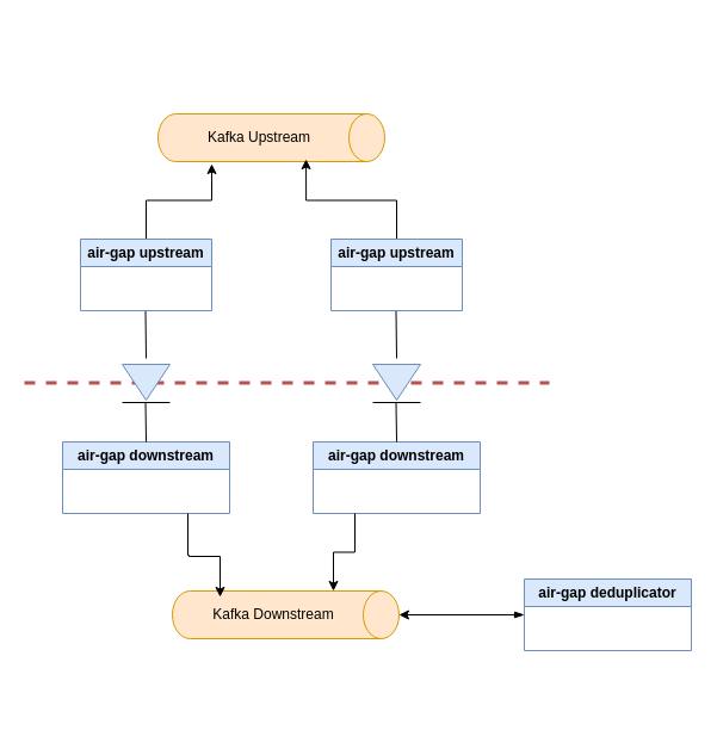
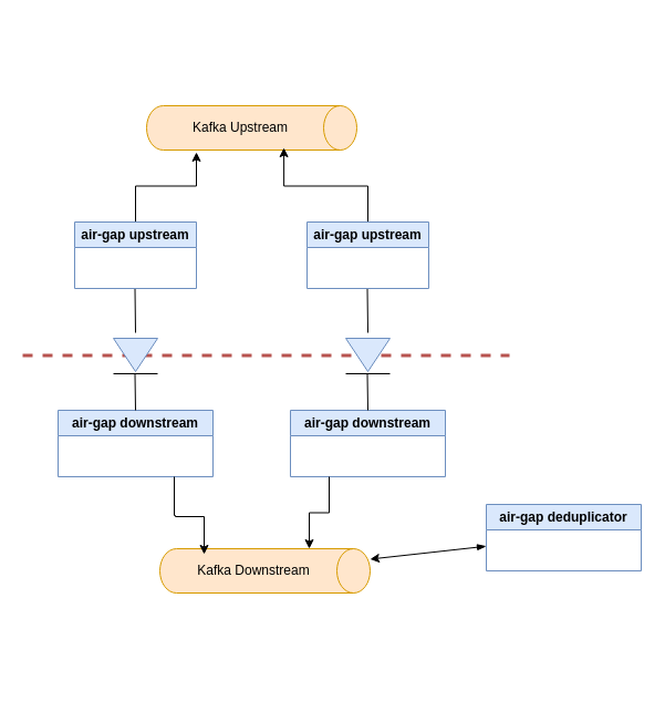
  <mxCell id="0" />
  <mxCell id="1" parent="0" />
  <mxCell id="2" value="" style="endArrow=none;dashed=1;html=1;rounded=0;fillColor=#f8cecc;strokeColor=#b85450;strokeWidth=3;" parent="1" edge="1"><mxGeometry width="50" height="50" relative="1" as="geometry"><mxPoint x="20" y="320.5" as="sourcePoint" /><mxPoint x="460" y="320.5" as="targetPoint" /></mxGeometry></mxCell>
  <mxCell id="3" value="" style="shape=cylinder3;whiteSpace=wrap;html=1;boundedLbl=1;backgroundOutline=1;size=15;rotation=90;fillColor=#ffe6cc;strokeColor=#d79b00;" parent="1" vertex="1"><mxGeometry x="207" y="20" width="40" height="190" as="geometry" /></mxCell>
  <mxCell id="4" value="Kafka Upstream" style="text;html=1;align=center;verticalAlign=middle;whiteSpace=wrap;rounded=0;" parent="1" vertex="1"><mxGeometry x="157" y="100" width="120" height="30" as="geometry" /></mxCell>
  <mxCell id="5" value="" style="shape=cylinder3;whiteSpace=wrap;html=1;boundedLbl=1;backgroundOutline=1;size=15;rotation=90;fillColor=#ffe6cc;strokeColor=#d79b00;" parent="1" vertex="1"><mxGeometry x="219.005" y="420.005" width="40" height="190" as="geometry" /></mxCell>
  <mxCell id="6" value="Kafka Downstream" style="text;html=1;align=center;verticalAlign=middle;whiteSpace=wrap;rounded=0;" parent="1" vertex="1"><mxGeometry x="169.005" y="500.005" width="120" height="30" as="geometry" /></mxCell>
  <mxCell id="7" value="" style="group;" parent="1" vertex="1" connectable="0"><mxGeometry x="102" y="305" width="40" height="32" as="geometry" /></mxCell>
  <mxCell id="8" value="" style="triangle;whiteSpace=wrap;html=1;direction=south;fillColor=#dae8fc;strokeColor=#6c8ebf;" parent="7" vertex="1"><mxGeometry width="40" height="30" as="geometry" /></mxCell>
  <mxCell id="9" value="" style="endArrow=none;html=1;rounded=0;" parent="7" edge="1"><mxGeometry width="50" height="50" relative="1" as="geometry"><mxPoint y="32" as="sourcePoint" /><mxPoint x="40" y="32" as="targetPoint" /></mxGeometry></mxCell>
  <mxCell id="10" value="" style="endArrow=none;html=1;rounded=0;exitX=1;exitY=0.5;exitDx=0;exitDy=0;exitPerimeter=0;" parent="1" edge="1"><mxGeometry width="50" height="50" relative="1" as="geometry"><mxPoint x="121.501" y="259.997" as="sourcePoint" /><mxPoint x="122" y="300" as="targetPoint" /></mxGeometry></mxCell>
  <mxCell id="11" value="" style="edgeStyle=orthogonalEdgeStyle;rounded=0;orthogonalLoop=1;jettySize=auto;html=1;entryX=1.05;entryY=0.763;entryDx=0;entryDy=0;entryPerimeter=0;" parent="1" source="12" target="3" edge="1"><mxGeometry relative="1" as="geometry" /></mxCell>
  <mxCell id="12" value="air-gap upstream" style="swimlane;whiteSpace=wrap;html=1;fillColor=#dae8fc;strokeColor=#6c8ebf;" parent="1" vertex="1"><mxGeometry x="67" y="200" width="110" height="60" as="geometry" /></mxCell>
  <mxCell id="13" value="air-gap downstream" style="swimlane;whiteSpace=wrap;html=1;fillColor=#dae8fc;strokeColor=#6c8ebf;" parent="1" vertex="1"><mxGeometry x="52" y="370" width="140" height="60" as="geometry" /></mxCell>
  <mxCell id="14" value="" style="endArrow=none;html=1;rounded=0;exitX=1;exitY=0.5;exitDx=0;exitDy=0;exitPerimeter=0;" parent="13" edge="1"><mxGeometry width="50" height="50" relative="1" as="geometry"><mxPoint x="69.5" y="-33" as="sourcePoint" /><mxPoint x="70" as="targetPoint" /></mxGeometry></mxCell>
  <mxCell id="15" value="" style="rounded=0;orthogonalLoop=1;jettySize=auto;html=1;startArrow=blockThin;startFill=1;" parent="1" source="16" target="5" edge="1"><mxGeometry relative="1" as="geometry" /></mxCell>
- <mxCell id="16" value="air-gap deduplicator" style="swimlane;whiteSpace=wrap;html=1;fillColor=#dae8fc;strokeColor=#6c8ebf;" parent="1" vertex="1"><mxGeometry x="439" y="485" width="140" height="60" as="geometry" /></mxCell>
+ <mxCell id="16" value="air-gap deduplicator" style="swimlane;whiteSpace=wrap;html=1;fillColor=#dae8fc;strokeColor=#6c8ebf;" parent="1" vertex="1"><mxGeometry x="439" y="455" width="140" height="60" as="geometry" /></mxCell>
  <mxCell id="17" value="" style="group;" vertex="1" connectable="0" parent="1"><mxGeometry x="312" y="305" width="40" height="32" as="geometry" /></mxCell>
  <mxCell id="18" value="" style="triangle;whiteSpace=wrap;html=1;direction=south;fillColor=#dae8fc;strokeColor=#6c8ebf;" vertex="1" parent="17"><mxGeometry width="40" height="30" as="geometry" /></mxCell>
  <mxCell id="19" value="" style="endArrow=none;html=1;rounded=0;" edge="1" parent="17"><mxGeometry width="50" height="50" relative="1" as="geometry"><mxPoint y="32" as="sourcePoint" /><mxPoint x="40" y="32" as="targetPoint" /></mxGeometry></mxCell>
  <mxCell id="20" value="" style="endArrow=none;html=1;rounded=0;exitX=1;exitY=0.5;exitDx=0;exitDy=0;exitPerimeter=0;" edge="1" parent="1"><mxGeometry width="50" height="50" relative="1" as="geometry"><mxPoint x="331.501" y="259.997" as="sourcePoint" /><mxPoint x="332" y="300" as="targetPoint" /></mxGeometry></mxCell>
  <mxCell id="21" value="" style="edgeStyle=orthogonalEdgeStyle;rounded=0;orthogonalLoop=1;jettySize=auto;html=1;entryX=0.95;entryY=0.347;entryDx=0;entryDy=0;entryPerimeter=0;" edge="1" parent="1" source="22" target="3"><mxGeometry relative="1" as="geometry" /></mxCell>
  <mxCell id="22" value="air-gap upstream" style="swimlane;whiteSpace=wrap;html=1;fillColor=#dae8fc;strokeColor=#6c8ebf;" vertex="1" parent="1"><mxGeometry x="277" y="200" width="110" height="60" as="geometry" /></mxCell>
  <mxCell id="23" value="air-gap downstream" style="swimlane;whiteSpace=wrap;html=1;fillColor=#dae8fc;strokeColor=#6c8ebf;" vertex="1" parent="1"><mxGeometry x="262" y="370" width="140" height="60" as="geometry" /></mxCell>
  <mxCell id="24" value="" style="endArrow=none;html=1;rounded=0;exitX=1;exitY=0.5;exitDx=0;exitDy=0;exitPerimeter=0;" edge="1" parent="23"><mxGeometry width="50" height="50" relative="1" as="geometry"><mxPoint x="69.5" y="-33" as="sourcePoint" /><mxPoint x="70" as="targetPoint" /></mxGeometry></mxCell>
  <mxCell id="25" style="edgeStyle=orthogonalEdgeStyle;rounded=0;orthogonalLoop=1;jettySize=auto;html=1;exitX=0.25;exitY=1;exitDx=0;exitDy=0;entryX=0;entryY=0;entryDx=0;entryDy=55;entryPerimeter=0;" edge="1" parent="1" source="23" target="5"><mxGeometry relative="1" as="geometry"><mxPoint x="303" y="465" as="sourcePoint" /></mxGeometry></mxCell>
  <mxCell id="26" style="edgeStyle=orthogonalEdgeStyle;rounded=0;orthogonalLoop=1;jettySize=auto;html=1;exitX=0.75;exitY=1;exitDx=0;exitDy=0;entryX=0.125;entryY=0;entryDx=0;entryDy=0;entryPerimeter=0;" edge="1" parent="1" source="13" target="6"><mxGeometry relative="1" as="geometry"><mxPoint x="128" y="465" as="sourcePoint" /><Array as="points"><mxPoint x="157" y="465" /><mxPoint x="158" y="465" /><mxPoint x="158" y="466" /><mxPoint x="184" y="466" /></Array></mxGeometry></mxCell>
